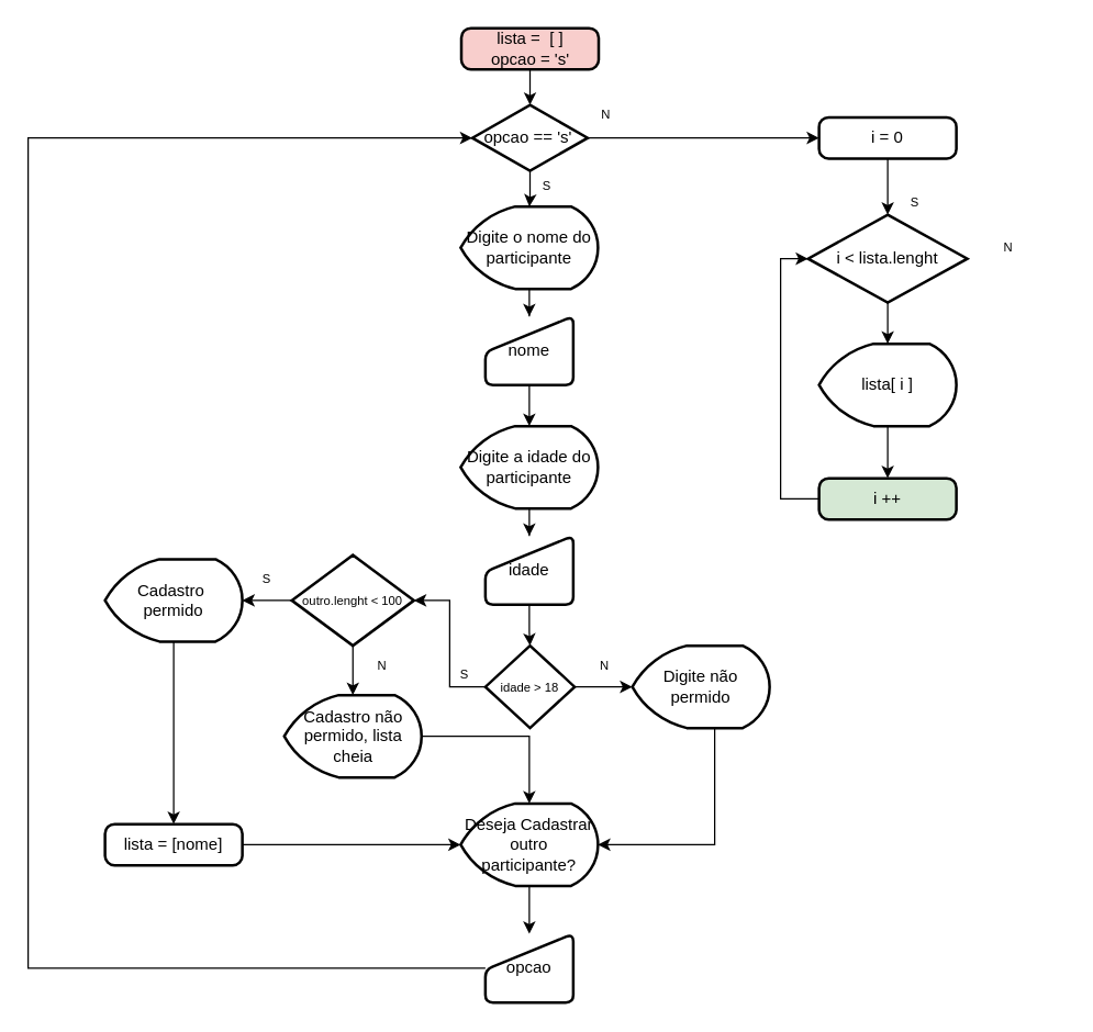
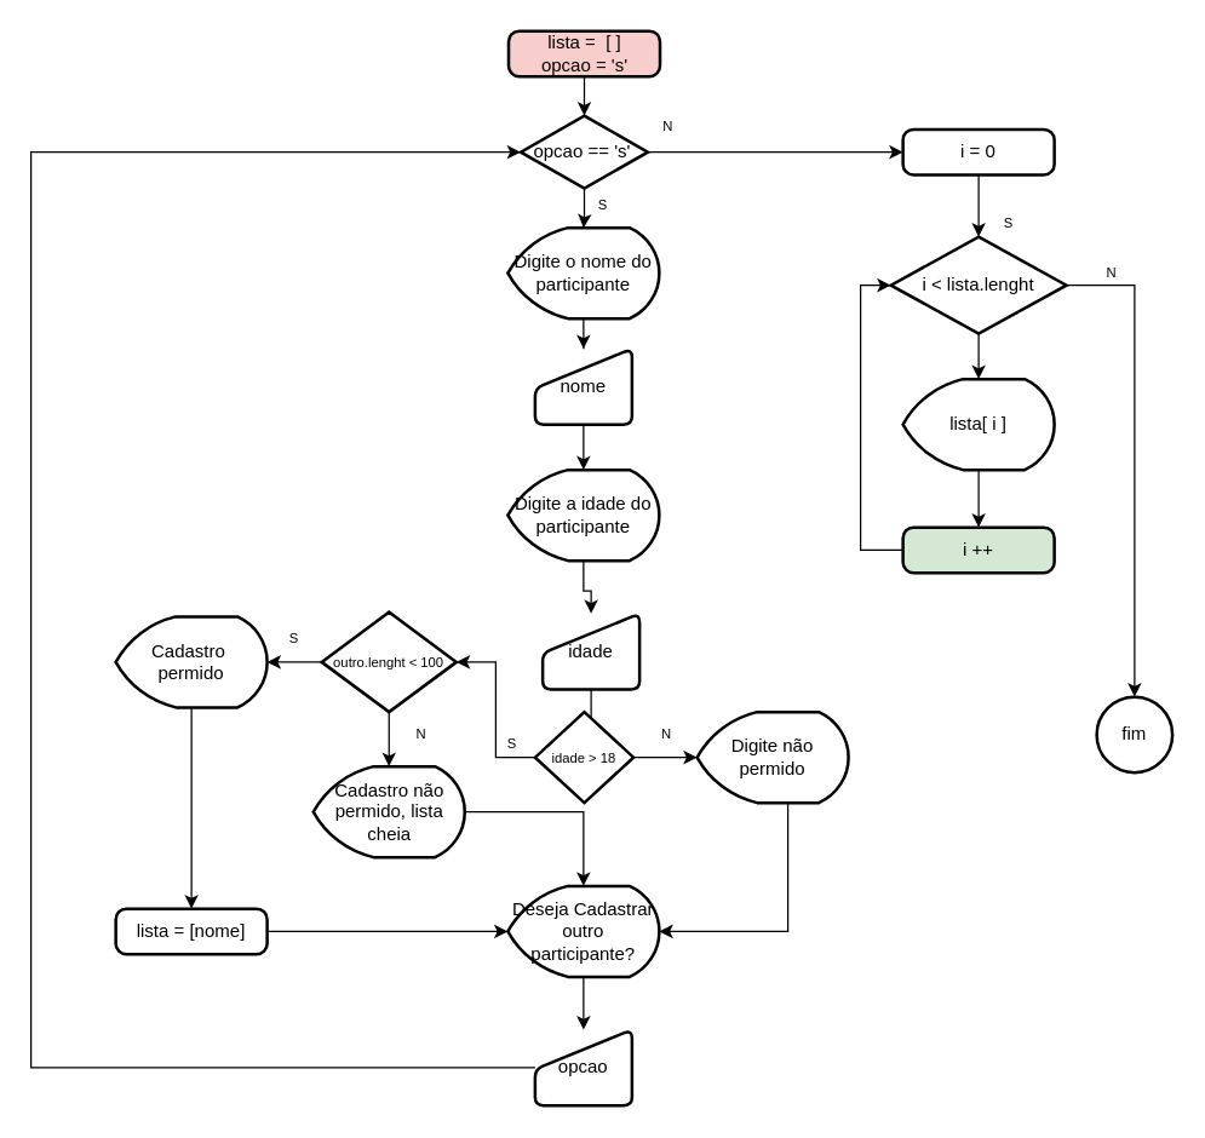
  <mxCell id="0" />
  <mxCell id="1" parent="0" />
+ <mxCell id="2" value="fim" style="strokeWidth=2;html=1;shape=mxgraph.flowchart.start_2;whiteSpace=wrap;" vertex="1" parent="1"><mxGeometry x="724" y="460" width="50" height="50" as="geometry" /></mxCell>
  <mxCell id="3" style="edgeStyle=orthogonalEdgeStyle;rounded=0;orthogonalLoop=1;jettySize=auto;html=1;" edge="1" parent="1" source="4" target="6"><mxGeometry relative="1" as="geometry" /></mxCell>
  <mxCell id="4" value="Digite o nome do participante" style="strokeWidth=2;html=1;shape=mxgraph.flowchart.display;whiteSpace=wrap;" vertex="1" parent="1"><mxGeometry x="335" y="150" width="100" height="60" as="geometry" /></mxCell>
  <mxCell id="5" style="edgeStyle=orthogonalEdgeStyle;rounded=0;orthogonalLoop=1;jettySize=auto;html=1;" edge="1" parent="1" source="6" target="8"><mxGeometry relative="1" as="geometry" /></mxCell>
  <mxCell id="6" value="nome" style="html=1;strokeWidth=2;shape=manualInput;whiteSpace=wrap;rounded=1;size=26;arcSize=11;" vertex="1" parent="1"><mxGeometry x="353" y="230" width="64" height="50" as="geometry" /></mxCell>
  <mxCell id="7" style="edgeStyle=orthogonalEdgeStyle;rounded=0;orthogonalLoop=1;jettySize=auto;html=1;" edge="1" parent="1" source="8" target="10"><mxGeometry relative="1" as="geometry" /></mxCell>
  <mxCell id="8" value="Digite a idade do participante" style="strokeWidth=2;html=1;shape=mxgraph.flowchart.display;whiteSpace=wrap;" vertex="1" parent="1"><mxGeometry x="335" y="310" width="100" height="60" as="geometry" /></mxCell>
  <mxCell id="9" style="edgeStyle=orthogonalEdgeStyle;rounded=0;orthogonalLoop=1;jettySize=auto;html=1;" edge="1" parent="1" source="10" target="13"><mxGeometry relative="1" as="geometry" /></mxCell>
- <mxCell id="10" value="idade" style="html=1;strokeWidth=2;shape=manualInput;whiteSpace=wrap;rounded=1;size=26;arcSize=11;" vertex="1" parent="1"><mxGeometry x="353" y="390" width="64" height="50" as="geometry" /></mxCell>
+ <mxCell id="10" value="idade" style="html=1;strokeWidth=2;shape=manualInput;whiteSpace=wrap;rounded=1;size=26;arcSize=11;" vertex="1" parent="1"><mxGeometry x="358" y="405" width="64" height="50" as="geometry" /></mxCell>
  <mxCell id="11" style="edgeStyle=orthogonalEdgeStyle;rounded=0;orthogonalLoop=1;jettySize=auto;html=1;fontSize=9;" edge="1" parent="1" source="13" target="15"><mxGeometry relative="1" as="geometry" /></mxCell>
  <mxCell id="12" style="edgeStyle=orthogonalEdgeStyle;rounded=0;orthogonalLoop=1;jettySize=auto;html=1;fontSize=9;" edge="1" parent="1" source="13" target="31"><mxGeometry relative="1" as="geometry"><mxPoint x="310" y="500" as="targetPoint" /></mxGeometry></mxCell>
  <mxCell id="13" value="&lt;font style=&quot;font-size: 9px;&quot;&gt;idade &amp;gt; 18&lt;/font&gt;" style="strokeWidth=2;html=1;shape=mxgraph.flowchart.decision;whiteSpace=wrap;" vertex="1" parent="1"><mxGeometry x="353" y="470" width="65" height="60" as="geometry" /></mxCell>
  <mxCell id="14" style="edgeStyle=orthogonalEdgeStyle;rounded=0;orthogonalLoop=1;jettySize=auto;html=1;entryX=1;entryY=0.5;entryDx=0;entryDy=0;entryPerimeter=0;fontSize=9;" edge="1" parent="1" source="15" target="19"><mxGeometry relative="1" as="geometry"><Array as="points"><mxPoint x="520" y="615" /></Array></mxGeometry></mxCell>
  <mxCell id="15" value="Digite não permido" style="strokeWidth=2;html=1;shape=mxgraph.flowchart.display;whiteSpace=wrap;" vertex="1" parent="1"><mxGeometry x="460" y="470" width="100" height="60" as="geometry" /></mxCell>
  <mxCell id="16" value="N" style="text;html=1;strokeColor=none;fillColor=none;align=center;verticalAlign=middle;whiteSpace=wrap;rounded=0;fontSize=9;" vertex="1" parent="1"><mxGeometry x="410" y="470" width="60" height="30" as="geometry" /></mxCell>
  <mxCell id="17" value="S" style="text;html=1;strokeColor=none;fillColor=none;align=center;verticalAlign=middle;whiteSpace=wrap;rounded=0;fontSize=9;" vertex="1" parent="1"><mxGeometry x="307.5" y="476" width="60" height="30" as="geometry" /></mxCell>
  <mxCell id="18" style="edgeStyle=orthogonalEdgeStyle;rounded=0;orthogonalLoop=1;jettySize=auto;html=1;fontSize=9;" edge="1" parent="1" source="19" target="21"><mxGeometry relative="1" as="geometry" /></mxCell>
  <mxCell id="19" value="Deseja Cadastrar outro participante?" style="strokeWidth=2;html=1;shape=mxgraph.flowchart.display;whiteSpace=wrap;" vertex="1" parent="1"><mxGeometry x="335" y="585" width="100" height="60" as="geometry" /></mxCell>
  <mxCell id="20" style="edgeStyle=orthogonalEdgeStyle;rounded=0;orthogonalLoop=1;jettySize=auto;html=1;entryX=0;entryY=0.5;entryDx=0;entryDy=0;fontSize=12;entryPerimeter=0;" edge="1" parent="1" source="21" target="26"><mxGeometry relative="1" as="geometry"><Array as="points"><mxPoint x="20" y="705" /><mxPoint x="20" y="100" /></Array></mxGeometry></mxCell>
  <mxCell id="21" value="opcao" style="html=1;strokeWidth=2;shape=manualInput;whiteSpace=wrap;rounded=1;size=26;arcSize=11;" vertex="1" parent="1"><mxGeometry x="353" y="680" width="64" height="50" as="geometry" /></mxCell>
  <mxCell id="22" style="edgeStyle=orthogonalEdgeStyle;rounded=0;orthogonalLoop=1;jettySize=auto;html=1;fontSize=12;" edge="1" parent="1" source="23" target="26"><mxGeometry relative="1" as="geometry" /></mxCell>
  <mxCell id="23" value="&lt;font style=&quot;font-size: 12px;&quot;&gt;lista =&amp;nbsp; [ ]&lt;br&gt;opcao = 's'&lt;/font&gt;" style="rounded=1;whiteSpace=wrap;html=1;absoluteArcSize=1;arcSize=14;strokeWidth=2;fontSize=9;fillColor=#f8cecc;" vertex="1" parent="1"><mxGeometry x="335.5" y="20" width="100" height="30" as="geometry" /></mxCell>
  <mxCell id="24" style="edgeStyle=orthogonalEdgeStyle;rounded=0;orthogonalLoop=1;jettySize=auto;html=1;entryX=0.5;entryY=0;entryDx=0;entryDy=0;entryPerimeter=0;fontSize=12;" edge="1" parent="1" source="26" target="4"><mxGeometry relative="1" as="geometry" /></mxCell>
  <mxCell id="25" style="edgeStyle=orthogonalEdgeStyle;rounded=0;orthogonalLoop=1;jettySize=auto;html=1;entryX=0;entryY=0.5;entryDx=0;entryDy=0;fontSize=12;" edge="1" parent="1" source="26" target="41"><mxGeometry relative="1" as="geometry" /></mxCell>
  <mxCell id="26" value="opcao == 's'&amp;nbsp;" style="strokeWidth=2;html=1;shape=mxgraph.flowchart.decision;whiteSpace=wrap;fontSize=12;" vertex="1" parent="1"><mxGeometry x="343.5" y="76" width="84" height="48" as="geometry" /></mxCell>
  <mxCell id="27" value="S" style="text;html=1;strokeColor=none;fillColor=none;align=center;verticalAlign=middle;whiteSpace=wrap;rounded=0;fontSize=9;" vertex="1" parent="1"><mxGeometry x="367.5" y="120" width="60" height="30" as="geometry" /></mxCell>
  <mxCell id="28" value="N" style="text;html=1;strokeColor=none;fillColor=none;align=center;verticalAlign=middle;whiteSpace=wrap;rounded=0;fontSize=9;" vertex="1" parent="1"><mxGeometry x="410.5" y="68" width="60" height="30" as="geometry" /></mxCell>
  <mxCell id="29" style="edgeStyle=orthogonalEdgeStyle;rounded=0;orthogonalLoop=1;jettySize=auto;html=1;fontSize=12;" edge="1" parent="1" source="31" target="33"><mxGeometry relative="1" as="geometry" /></mxCell>
  <mxCell id="30" style="edgeStyle=orthogonalEdgeStyle;rounded=0;orthogonalLoop=1;jettySize=auto;html=1;entryX=1;entryY=0.5;entryDx=0;entryDy=0;entryPerimeter=0;fontSize=12;" edge="1" parent="1" source="31" target="36"><mxGeometry relative="1" as="geometry" /></mxCell>
  <mxCell id="31" value="&lt;font style=&quot;font-size: 9px;&quot;&gt;outro.lenght &amp;lt; 100&lt;/font&gt;" style="strokeWidth=2;html=1;shape=mxgraph.flowchart.decision;whiteSpace=wrap;" vertex="1" parent="1"><mxGeometry x="212" y="404" width="89" height="66" as="geometry" /></mxCell>
  <mxCell id="32" style="edgeStyle=orthogonalEdgeStyle;rounded=0;orthogonalLoop=1;jettySize=auto;html=1;entryX=0.5;entryY=0;entryDx=0;entryDy=0;entryPerimeter=0;fontSize=12;" edge="1" parent="1" source="33" target="19"><mxGeometry relative="1" as="geometry" /></mxCell>
  <mxCell id="33" value="Cadastro não permido, lista cheia" style="strokeWidth=2;html=1;shape=mxgraph.flowchart.display;whiteSpace=wrap;" vertex="1" parent="1"><mxGeometry x="206.5" y="506" width="100" height="60" as="geometry" /></mxCell>
  <mxCell id="34" value="N" style="text;html=1;strokeColor=none;fillColor=none;align=center;verticalAlign=middle;whiteSpace=wrap;rounded=0;fontSize=9;" vertex="1" parent="1"><mxGeometry x="247.5" y="470" width="60" height="30" as="geometry" /></mxCell>
  <mxCell id="35" style="edgeStyle=orthogonalEdgeStyle;rounded=0;orthogonalLoop=1;jettySize=auto;html=1;fontSize=12;" edge="1" parent="1" source="36" target="39"><mxGeometry relative="1" as="geometry" /></mxCell>
  <mxCell id="36" value="Cadastro&amp;nbsp; permido" style="strokeWidth=2;html=1;shape=mxgraph.flowchart.display;whiteSpace=wrap;" vertex="1" parent="1"><mxGeometry x="76" y="407" width="100" height="60" as="geometry" /></mxCell>
  <mxCell id="37" value="S" style="text;html=1;strokeColor=none;fillColor=none;align=center;verticalAlign=middle;whiteSpace=wrap;rounded=0;fontSize=9;" vertex="1" parent="1"><mxGeometry x="164" y="407" width="60" height="30" as="geometry" /></mxCell>
  <mxCell id="38" style="edgeStyle=orthogonalEdgeStyle;rounded=0;orthogonalLoop=1;jettySize=auto;html=1;entryX=0;entryY=0.5;entryDx=0;entryDy=0;entryPerimeter=0;fontSize=12;" edge="1" parent="1" source="39" target="19"><mxGeometry relative="1" as="geometry" /></mxCell>
  <mxCell id="39" value="&lt;span style=&quot;font-size: 12px;&quot;&gt;lista = [nome]&lt;/span&gt;" style="rounded=1;whiteSpace=wrap;html=1;absoluteArcSize=1;arcSize=14;strokeWidth=2;fontSize=9;" vertex="1" parent="1"><mxGeometry x="76" y="600" width="100" height="30" as="geometry" /></mxCell>
  <mxCell id="40" style="edgeStyle=orthogonalEdgeStyle;rounded=0;orthogonalLoop=1;jettySize=auto;html=1;fontSize=12;" edge="1" parent="1" source="41" target="44"><mxGeometry relative="1" as="geometry" /></mxCell>
  <mxCell id="41" value="&lt;span style=&quot;font-size: 12px;&quot;&gt;i = 0&lt;/span&gt;" style="rounded=1;whiteSpace=wrap;html=1;absoluteArcSize=1;arcSize=14;strokeWidth=2;fontSize=9;" vertex="1" parent="1"><mxGeometry x="596" y="85" width="100" height="30" as="geometry" /></mxCell>
  <mxCell id="42" style="edgeStyle=orthogonalEdgeStyle;rounded=0;orthogonalLoop=1;jettySize=auto;html=1;fontSize=12;" edge="1" parent="1" source="44" target="46"><mxGeometry relative="1" as="geometry" /></mxCell>
+ <mxCell id="43" style="edgeStyle=orthogonalEdgeStyle;rounded=0;orthogonalLoop=1;jettySize=auto;html=1;entryX=0.5;entryY=0;entryDx=0;entryDy=0;entryPerimeter=0;fontSize=12;" edge="1" parent="1" source="44" target="2"><mxGeometry relative="1" as="geometry" /></mxCell>
  <mxCell id="44" value="i &amp;lt; lista.lenght" style="strokeWidth=2;html=1;shape=mxgraph.flowchart.decision;whiteSpace=wrap;fontSize=12;" vertex="1" parent="1"><mxGeometry x="588" y="156" width="116" height="64" as="geometry" /></mxCell>
  <mxCell id="45" style="edgeStyle=orthogonalEdgeStyle;rounded=0;orthogonalLoop=1;jettySize=auto;html=1;fontSize=12;" edge="1" parent="1" source="46" target="48"><mxGeometry relative="1" as="geometry" /></mxCell>
  <mxCell id="46" value="lista[ i ]" style="strokeWidth=2;html=1;shape=mxgraph.flowchart.display;whiteSpace=wrap;" vertex="1" parent="1"><mxGeometry x="596" y="250" width="100" height="60" as="geometry" /></mxCell>
  <mxCell id="47" style="edgeStyle=orthogonalEdgeStyle;rounded=0;orthogonalLoop=1;jettySize=auto;html=1;entryX=0;entryY=0.5;entryDx=0;entryDy=0;entryPerimeter=0;fontSize=12;" edge="1" parent="1" source="48" target="44"><mxGeometry relative="1" as="geometry"><Array as="points"><mxPoint x="568" y="363" /><mxPoint x="568" y="188" /></Array></mxGeometry></mxCell>
  <mxCell id="48" value="&lt;span style=&quot;font-size: 12px;&quot;&gt;i ++&lt;/span&gt;" style="rounded=1;whiteSpace=wrap;html=1;absoluteArcSize=1;arcSize=14;strokeWidth=2;fontSize=9;fillColor=#d5e8d4;" vertex="1" parent="1"><mxGeometry x="596" y="348" width="100" height="30" as="geometry" /></mxCell>
  <mxCell id="49" value="S" style="text;html=1;strokeColor=none;fillColor=none;align=center;verticalAlign=middle;whiteSpace=wrap;rounded=0;fontSize=9;" vertex="1" parent="1"><mxGeometry x="636" y="132" width="60" height="30" as="geometry" /></mxCell>
  <mxCell id="50" value="N" style="text;html=1;strokeColor=none;fillColor=none;align=center;verticalAlign=middle;whiteSpace=wrap;rounded=0;fontSize=9;" vertex="1" parent="1"><mxGeometry x="704" y="165" width="60" height="30" as="geometry" /></mxCell>
